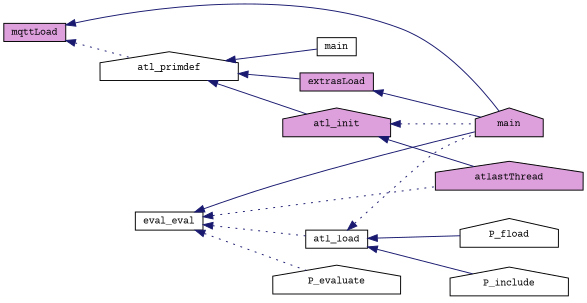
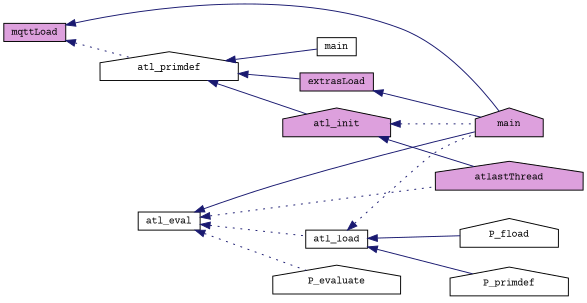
  digraph {
    fontname="Courier Prime"
    rankdir=LR
    node [color=black fillcolor=white fontname="Courier Prime" fontsize=10 shape=house style=filled]
    edge [color=midnightblue dir=back fontname="Courier Prime" fontsize=10 labelfontname=Helvetica labelfontsize=10 style=solid]
    n1 [fontcolor=black height=0.2 label=atl_primdef width=0.4]
    n2 [fillcolor=plum height=0.2 label=atl_init width=0.4]
    n3 [fillcolor=plum height=0.2 label=extrasLoad shape=box width=0.4]
    n4 [height=0.2 label=main shape=box width=0.4]
    n5 [fillcolor=plum height=0.2 label=main width=0.4]
    n6 [fillcolor=plum height=0.2 label=atlastThread width=0.4]
    n7 [fillcolor=plum height=0.2 label=mqttLoad shape=box width=0.4]
-   n8 [height=0.2 label=eval_eval shape=box width=0.4]
+   n8 [height=0.2 label=atl_eval shape=box width=0.4]
    n9 [height=0.2 label=P_evaluate width=0.4]
    n10 [height=0.2 label=atl_load shape=box width=0.4]
    n11 [height=0.2 label=P_fload width=0.4]
-   n12 [height=0.2 label=P_include width=0.4]
+   n12 [height=0.2 label=P_primdef width=0.4]
    n1 -> n2
    n1 -> n3
    n1 -> n4
    n2 -> n5 [style=dotted]
    n2 -> n6
    n3 -> n5
    n7 -> n1 [style=dotted]
    n7 -> n5
    n8 -> n5
    n8 -> n6 [style=dotted]
    n8 -> n9 [style=dotted]
    n8 -> n10 [style=dotted]
    n10 -> n5 [style=dotted]
    n10 -> n11
    n10 -> n12
  }
